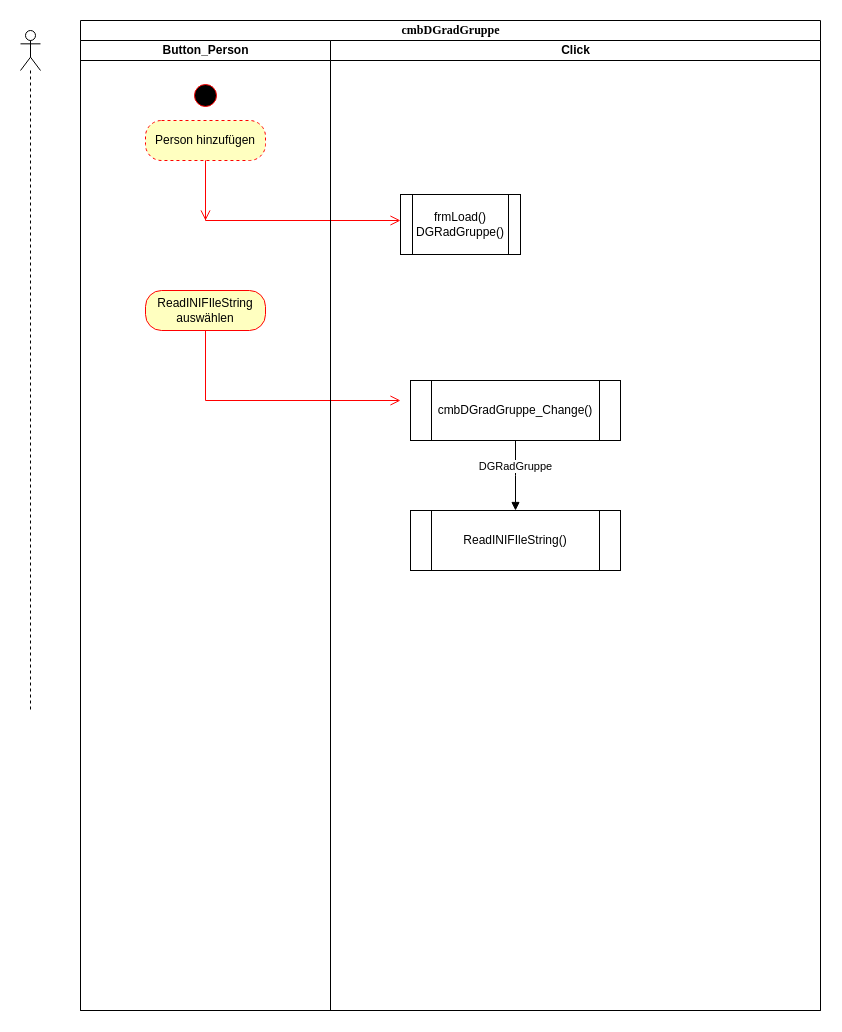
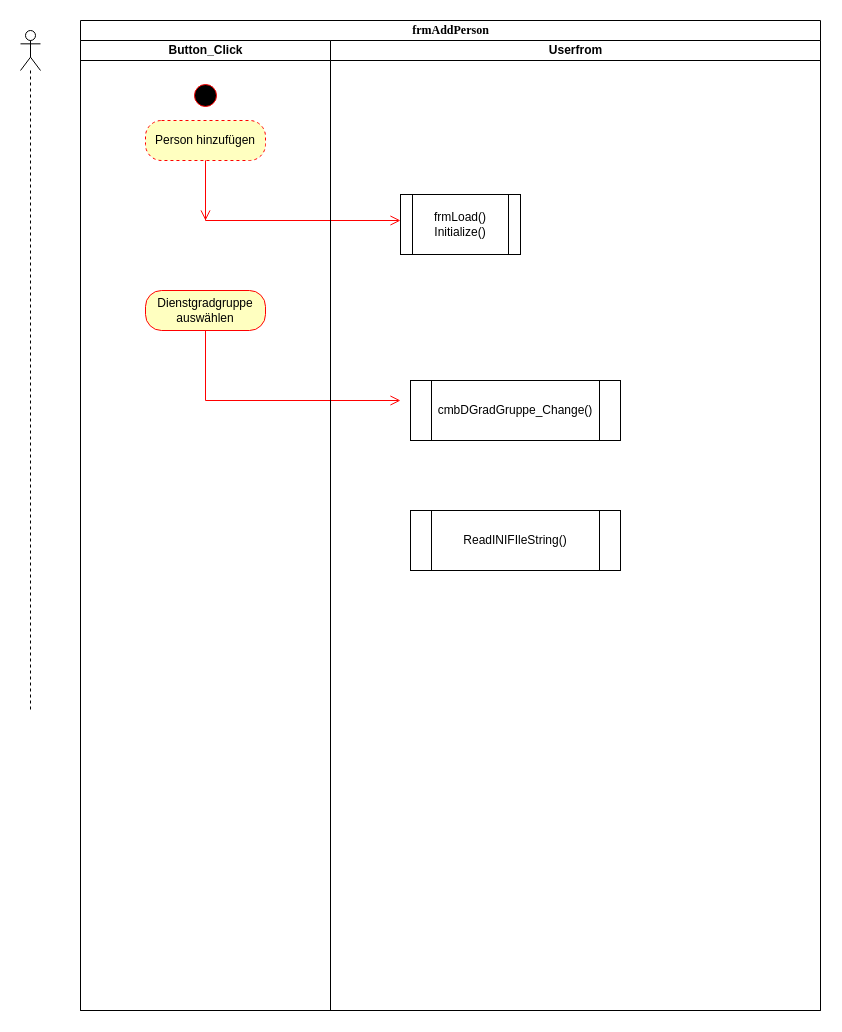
  <mxCell id="0" />
  <mxCell id="1" parent="0" />
- <mxCell id="2" value="cmbDGradGruppe" style="swimlane;html=1;childLayout=stackLayout;startSize=20;rounded=0;shadow=0;comic=0;labelBackgroundColor=none;strokeWidth=1;fontFamily=Verdana;fontSize=12;align=center;" parent="1" vertex="1"><mxGeometry x="80" y="20" width="740" height="990" as="geometry" /></mxCell>
- <mxCell id="3" value="Button_Person" style="swimlane;html=1;startSize=20;" parent="2" vertex="1"><mxGeometry y="20" width="250" height="970" as="geometry"><mxRectangle y="20" width="40" height="970" as="alternateBounds" /></mxGeometry></mxCell>
+ <mxCell id="2" value="frmAddPerson" style="swimlane;html=1;childLayout=stackLayout;startSize=20;rounded=0;shadow=0;comic=0;labelBackgroundColor=none;strokeWidth=1;fontFamily=Verdana;fontSize=12;align=center;" parent="1" vertex="1"><mxGeometry x="80" y="20" width="740" height="990" as="geometry" /></mxCell>
+ <mxCell id="3" value="Button_Click" style="swimlane;html=1;startSize=20;" parent="2" vertex="1"><mxGeometry y="20" width="250" height="970" as="geometry"><mxRectangle y="20" width="40" height="970" as="alternateBounds" /></mxGeometry></mxCell>
  <mxCell id="4" value="" style="ellipse;html=1;shape=startState;fillColor=#000000;strokeColor=#ff0000;verticalAlign=middle;spacingTop=0;spacingBottom=40;" vertex="1" parent="3"><mxGeometry x="110" y="40" width="30" height="30" as="geometry" /></mxCell>
  <mxCell id="5" value="" style="edgeStyle=orthogonalEdgeStyle;html=1;verticalAlign=bottom;endArrow=open;endSize=8;strokeColor=#ff0000;rounded=0;" edge="1" parent="3"><mxGeometry relative="1" as="geometry"><mxPoint x="320" y="180" as="targetPoint" /><mxPoint x="125.0" y="120" as="sourcePoint" /><Array as="points"><mxPoint x="125" y="180" /></Array></mxGeometry></mxCell>
  <mxCell id="6" value="Person hinzufügen" style="rounded=1;whiteSpace=wrap;html=1;arcSize=40;fontColor=#000000;fillColor=#ffffc0;strokeColor=#ff0000;dashed=1;" vertex="1" parent="3"><mxGeometry x="65" y="80" width="120" height="40" as="geometry" /></mxCell>
  <mxCell id="7" value="" style="edgeStyle=orthogonalEdgeStyle;html=1;verticalAlign=bottom;endArrow=open;endSize=8;strokeColor=#ff0000;rounded=0;" edge="1" source="6" parent="3"><mxGeometry relative="1" as="geometry"><mxPoint x="125" y="180" as="targetPoint" /></mxGeometry></mxCell>
- <mxCell id="8" value="ReadINIFIleString auswählen" style="rounded=1;whiteSpace=wrap;html=1;arcSize=40;fontColor=#000000;fillColor=#ffffc0;strokeColor=#ff0000;" vertex="1" parent="3"><mxGeometry x="65" y="250" width="120" height="40" as="geometry" /></mxCell>
+ <mxCell id="8" value="Dienstgradgruppe auswählen" style="rounded=1;whiteSpace=wrap;html=1;arcSize=40;fontColor=#000000;fillColor=#ffffc0;strokeColor=#ff0000;" vertex="1" parent="3"><mxGeometry x="65" y="250" width="120" height="40" as="geometry" /></mxCell>
  <mxCell id="9" value="" style="edgeStyle=orthogonalEdgeStyle;html=1;verticalAlign=bottom;endArrow=open;endSize=8;strokeColor=#ff0000;rounded=0;" edge="1" source="8" parent="3"><mxGeometry relative="1" as="geometry"><mxPoint x="320" y="360" as="targetPoint" /><Array as="points"><mxPoint x="125" y="360" /></Array></mxGeometry></mxCell>
- <mxCell id="10" value="Click" style="swimlane;html=1;startSize=20;" parent="2" vertex="1"><mxGeometry x="250" y="20" width="490" height="970" as="geometry" /></mxCell>
- <mxCell id="11" value="frmLoad()&lt;br&gt;DGRadGruppe()" style="shape=process;whiteSpace=wrap;html=1;backgroundOutline=1;" vertex="1" parent="10"><mxGeometry x="70" y="154" width="120" height="60" as="geometry" /></mxCell>
+ <mxCell id="10" value="Userfrom" style="swimlane;html=1;startSize=20;" parent="2" vertex="1"><mxGeometry x="250" y="20" width="490" height="970" as="geometry" /></mxCell>
+ <mxCell id="11" value="frmLoad()&lt;br&gt;Initialize()" style="shape=process;whiteSpace=wrap;html=1;backgroundOutline=1;" vertex="1" parent="10"><mxGeometry x="70" y="154" width="120" height="60" as="geometry" /></mxCell>
  <mxCell id="12" value="ReadINIFIleString()" style="shape=process;whiteSpace=wrap;html=1;backgroundOutline=1;" vertex="1" parent="10"><mxGeometry x="80" y="470" width="210" height="60" as="geometry" /></mxCell>
  <mxCell id="13" value="" style="shape=umlLifeline;perimeter=lifelinePerimeter;whiteSpace=wrap;html=1;container=1;dropTarget=0;collapsible=0;recursiveResize=0;outlineConnect=0;portConstraint=eastwest;newEdgeStyle={&quot;edgeStyle&quot;:&quot;elbowEdgeStyle&quot;,&quot;elbow&quot;:&quot;vertical&quot;,&quot;curved&quot;:0,&quot;rounded&quot;:0};participant=umlActor;" vertex="1" parent="1"><mxGeometry x="20" y="30" width="20" height="680" as="geometry" /></mxCell>
  <mxCell id="14" value="cmbDGradGruppe_Change()" style="shape=process;whiteSpace=wrap;html=1;backgroundOutline=1;" vertex="1" parent="1"><mxGeometry x="410" y="380" width="210" height="60" as="geometry" /></mxCell>
- <mxCell id="15" value="DGRadGruppe" style="html=1;verticalAlign=bottom;endArrow=block;edgeStyle=elbowEdgeStyle;elbow=vertical;curved=0;rounded=0;entryX=0.5;entryY=0;entryDx=0;entryDy=0;exitX=0.5;exitY=1;exitDx=0;exitDy=0;" edge="1" parent="1" source="14" target="12"><mxGeometry width="80" relative="1" as="geometry"><mxPoint x="490" y="450.33" as="sourcePoint" /><mxPoint x="570" y="450.33" as="targetPoint" /></mxGeometry></mxCell>
